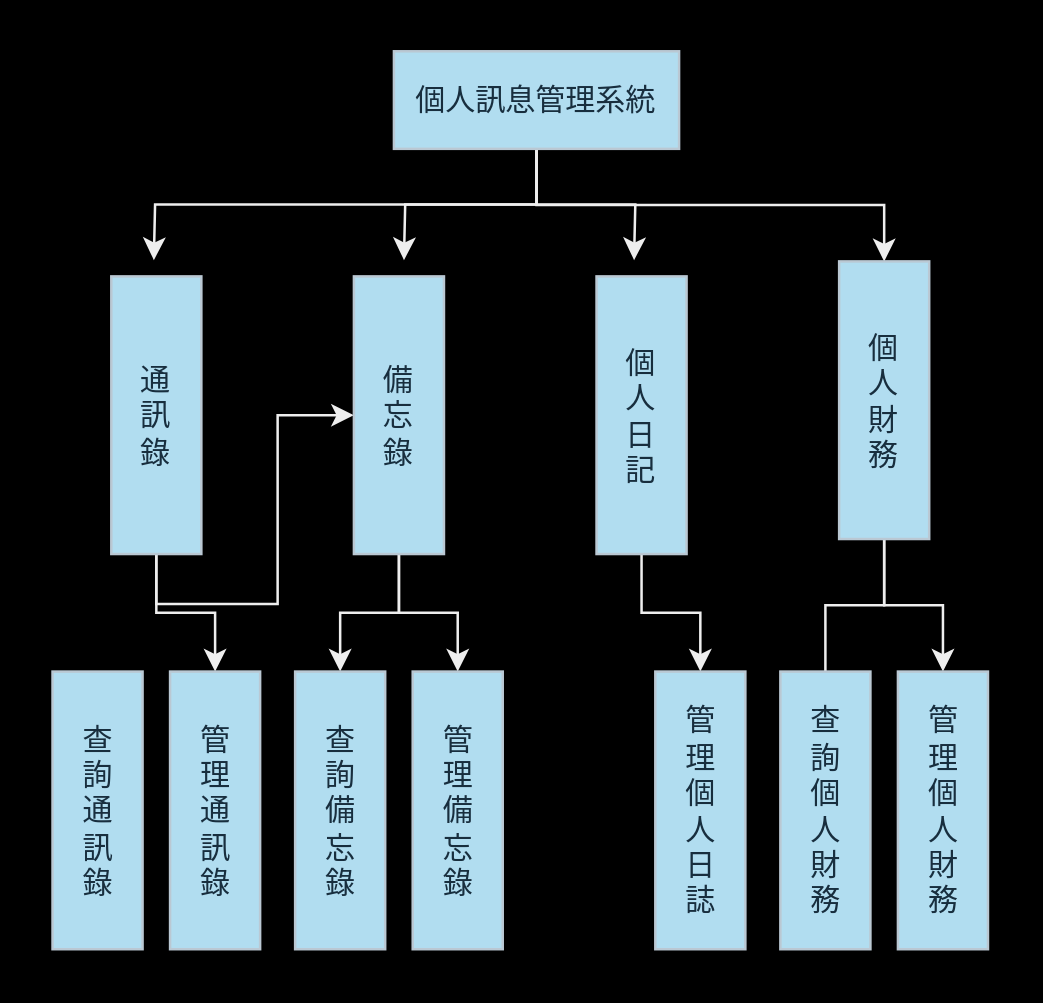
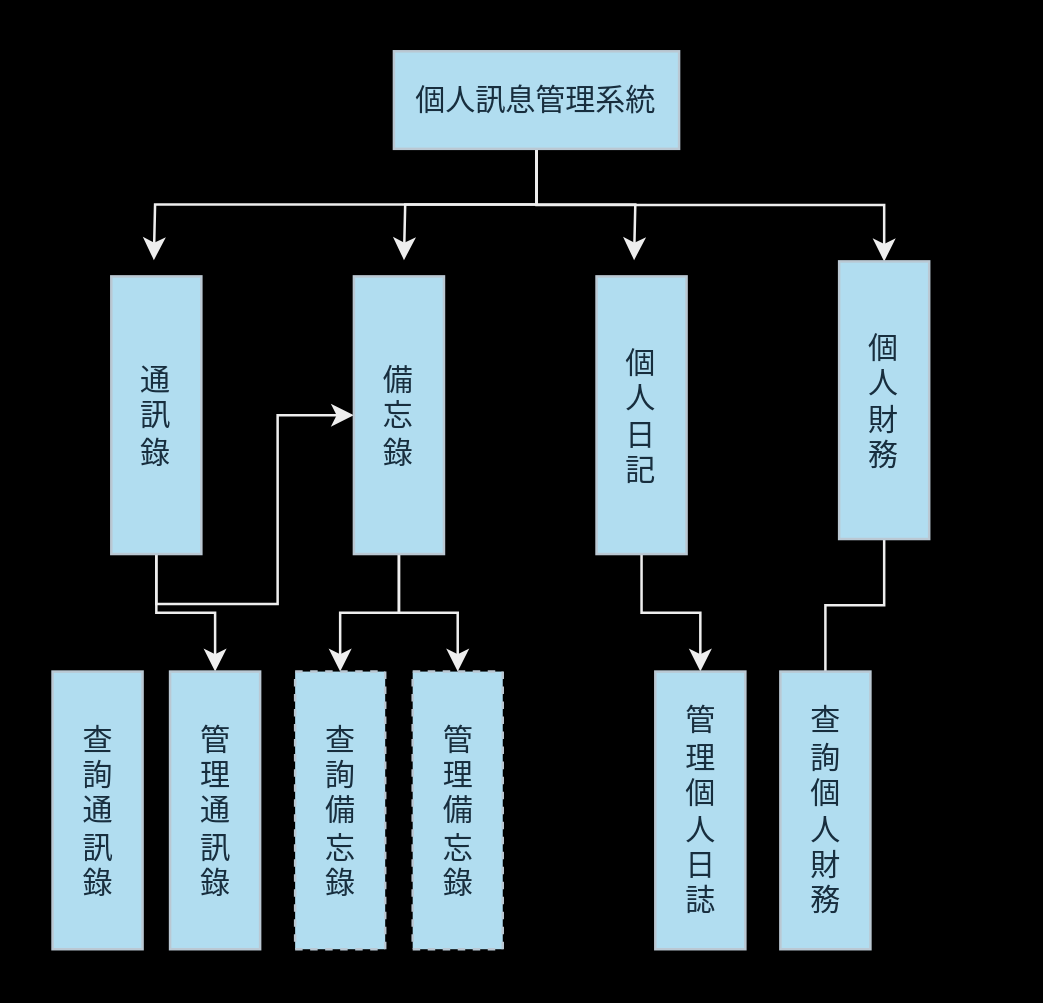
  <mxCell id="0" />
  <mxCell id="1" parent="0" />
  <mxCell id="2" style="edgeStyle=orthogonalEdgeStyle;rounded=0;orthogonalLoop=1;jettySize=auto;html=1;exitX=0.5;exitY=1;exitDx=0;exitDy=0;entryX=0;entryY=0.5;entryDx=0;entryDy=0;strokeColor=#EEEEEE;fontColor=#FFFFFF;" edge="1" parent="1" source="6"><mxGeometry relative="1" as="geometry"><mxPoint x="61" y="103.5" as="targetPoint" /></mxGeometry></mxCell>
  <mxCell id="3" style="edgeStyle=orthogonalEdgeStyle;rounded=0;orthogonalLoop=1;jettySize=auto;html=1;exitX=0.5;exitY=1;exitDx=0;exitDy=0;entryX=0;entryY=0.5;entryDx=0;entryDy=0;strokeColor=#EEEEEE;fontColor=#FFFFFF;" edge="1" parent="1" source="6"><mxGeometry relative="1" as="geometry"><mxPoint x="161" y="103.5" as="targetPoint" /></mxGeometry></mxCell>
  <mxCell id="4" style="edgeStyle=orthogonalEdgeStyle;rounded=0;orthogonalLoop=1;jettySize=auto;html=1;exitX=0.5;exitY=1;exitDx=0;exitDy=0;entryX=0;entryY=0.5;entryDx=0;entryDy=0;strokeColor=#EEEEEE;fontColor=#FFFFFF;" edge="1" parent="1" source="6"><mxGeometry relative="1" as="geometry"><mxPoint x="253" y="103.5" as="targetPoint" /></mxGeometry></mxCell>
  <mxCell id="5" style="edgeStyle=orthogonalEdgeStyle;rounded=0;orthogonalLoop=1;jettySize=auto;html=1;exitX=0.5;exitY=1;exitDx=0;exitDy=0;entryX=0.5;entryY=0;entryDx=0;entryDy=0;strokeColor=#EEEEEE;fontColor=#FFFFFF;" edge="1" parent="1" source="6" target="17"><mxGeometry relative="1" as="geometry" /></mxCell>
  <mxCell id="6" value="個人訊息管理系統" style="rounded=0;whiteSpace=wrap;html=1;strokeColor=#BAC8D3;fontColor=#182E3E;fillColor=#B1DDF0;" vertex="1" parent="1"><mxGeometry x="157" y="20" width="114" height="39" as="geometry" /></mxCell>
  <mxCell id="7" style="edgeStyle=orthogonalEdgeStyle;rounded=0;orthogonalLoop=1;jettySize=auto;html=1;exitX=0.5;exitY=1;exitDx=0;exitDy=0;strokeColor=#EEEEEE;fontColor=#FFFFFF;" edge="1" parent="1" source="9" target="12"><mxGeometry relative="1" as="geometry" /></mxCell>
  <mxCell id="8" style="edgeStyle=orthogonalEdgeStyle;rounded=0;orthogonalLoop=1;jettySize=auto;html=1;exitX=0.5;exitY=1;exitDx=0;exitDy=0;entryX=0.5;entryY=0;entryDx=0;entryDy=0;strokeColor=#EEEEEE;fontColor=#FFFFFF;" edge="1" parent="1" source="9" target="19"><mxGeometry relative="1" as="geometry" /></mxCell>
  <mxCell id="9" value="通&lt;br&gt;訊&lt;br&gt;錄" style="rounded=0;whiteSpace=wrap;html=1;strokeColor=#BAC8D3;fontColor=#182E3E;fillColor=#B1DDF0;" vertex="1" parent="1"><mxGeometry x="44" y="110" width="36" height="111" as="geometry" /></mxCell>
  <mxCell id="10" style="edgeStyle=orthogonalEdgeStyle;rounded=0;orthogonalLoop=1;jettySize=auto;html=1;exitX=0.5;exitY=1;exitDx=0;exitDy=0;entryX=0.5;entryY=0;entryDx=0;entryDy=0;strokeColor=#EEEEEE;fontColor=#FFFFFF;" edge="1" parent="1" source="12" target="21"><mxGeometry relative="1" as="geometry" /></mxCell>
  <mxCell id="11" style="edgeStyle=orthogonalEdgeStyle;rounded=0;orthogonalLoop=1;jettySize=auto;html=1;exitX=0.5;exitY=1;exitDx=0;exitDy=0;entryX=0.5;entryY=0;entryDx=0;entryDy=0;strokeColor=#EEEEEE;fontColor=#FFFFFF;" edge="1" parent="1" source="12" target="20"><mxGeometry relative="1" as="geometry" /></mxCell>
  <mxCell id="12" value="備&lt;br&gt;忘&lt;br&gt;錄" style="rounded=0;whiteSpace=wrap;html=1;strokeColor=#BAC8D3;fontColor=#182E3E;fillColor=#B1DDF0;" vertex="1" parent="1"><mxGeometry x="141" y="110" width="36" height="111" as="geometry" /></mxCell>
  <mxCell id="13" style="edgeStyle=orthogonalEdgeStyle;rounded=0;orthogonalLoop=1;jettySize=auto;html=1;exitX=0.5;exitY=1;exitDx=0;exitDy=0;entryX=0.5;entryY=0;entryDx=0;entryDy=0;strokeColor=#EEEEEE;fontColor=#FFFFFF;" edge="1" parent="1" source="14" target="22"><mxGeometry relative="1" as="geometry" /></mxCell>
  <mxCell id="14" value="個&lt;br&gt;人&lt;br&gt;日&lt;br&gt;記" style="rounded=0;whiteSpace=wrap;html=1;strokeColor=#BAC8D3;fontColor=#182E3E;fillColor=#B1DDF0;" vertex="1" parent="1"><mxGeometry x="238" y="110" width="36" height="111" as="geometry" /></mxCell>
  <mxCell id="15" style="edgeStyle=orthogonalEdgeStyle;rounded=0;orthogonalLoop=1;jettySize=auto;html=1;exitX=0.5;exitY=1;exitDx=0;exitDy=0;entryX=0.5;entryY=0;entryDx=0;entryDy=0;strokeColor=#EEEEEE;fontColor=#FFFFFF;endArrow=none;" edge="1" parent="1" source="17" target="23"><mxGeometry relative="1" as="geometry" /></mxCell>
- <mxCell id="16" style="edgeStyle=orthogonalEdgeStyle;rounded=0;orthogonalLoop=1;jettySize=auto;html=1;exitX=0.5;exitY=1;exitDx=0;exitDy=0;entryX=0.5;entryY=0;entryDx=0;entryDy=0;strokeColor=#EEEEEE;fontColor=#FFFFFF;" edge="1" parent="1" source="17" target="24"><mxGeometry relative="1" as="geometry" /></mxCell>
  <mxCell id="17" value="個&lt;br&gt;人&lt;br&gt;財&lt;br&gt;務" style="rounded=0;whiteSpace=wrap;html=1;strokeColor=#BAC8D3;fontColor=#182E3E;fillColor=#B1DDF0;" vertex="1" parent="1"><mxGeometry x="335" y="104" width="36" height="111" as="geometry" /></mxCell>
  <mxCell id="18" value="查&lt;br&gt;詢&lt;br&gt;通&lt;br&gt;訊&lt;br&gt;錄" style="rounded=0;whiteSpace=wrap;html=1;strokeColor=#BAC8D3;fontColor=#182E3E;fillColor=#B1DDF0;" vertex="1" parent="1"><mxGeometry x="20.5" y="268" width="36" height="111" as="geometry" /></mxCell>
  <mxCell id="19" value="管&lt;br&gt;理&lt;br&gt;通&lt;br&gt;訊&lt;br&gt;錄" style="rounded=0;whiteSpace=wrap;html=1;strokeColor=#BAC8D3;fontColor=#182E3E;fillColor=#B1DDF0;" vertex="1" parent="1"><mxGeometry x="67.5" y="268" width="36" height="111" as="geometry" /></mxCell>
- <mxCell id="20" value="查&lt;br&gt;詢&lt;br&gt;備&lt;br&gt;忘&lt;br&gt;錄" style="rounded=0;whiteSpace=wrap;html=1;strokeColor=#BAC8D3;fontColor=#182E3E;fillColor=#B1DDF0;" vertex="1" parent="1"><mxGeometry x="117.5" y="268" width="36" height="111" as="geometry" /></mxCell>
- <mxCell id="21" value="管&lt;br&gt;理&lt;br&gt;備&lt;br&gt;忘&lt;br&gt;錄" style="rounded=0;whiteSpace=wrap;html=1;strokeColor=#BAC8D3;fontColor=#182E3E;fillColor=#B1DDF0;" vertex="1" parent="1"><mxGeometry x="164.5" y="268" width="36" height="111" as="geometry" /></mxCell>
+ <mxCell id="20" value="查&lt;br&gt;詢&lt;br&gt;備&lt;br&gt;忘&lt;br&gt;錄" style="rounded=0;whiteSpace=wrap;html=1;strokeColor=#BAC8D3;fontColor=#182E3E;fillColor=#B1DDF0;dashed=1;" vertex="1" parent="1"><mxGeometry x="117.5" y="268" width="36" height="111" as="geometry" /></mxCell>
+ <mxCell id="21" value="管&lt;br&gt;理&lt;br&gt;備&lt;br&gt;忘&lt;br&gt;錄" style="rounded=0;whiteSpace=wrap;html=1;strokeColor=#BAC8D3;fontColor=#182E3E;fillColor=#B1DDF0;dashed=1;" vertex="1" parent="1"><mxGeometry x="164.5" y="268" width="36" height="111" as="geometry" /></mxCell>
  <mxCell id="22" value="管&lt;br&gt;理&lt;br&gt;個&lt;br&gt;人&lt;br&gt;日&lt;br&gt;誌" style="rounded=0;whiteSpace=wrap;html=1;strokeColor=#BAC8D3;fontColor=#182E3E;fillColor=#B1DDF0;" vertex="1" parent="1"><mxGeometry x="261.5" y="268" width="36" height="111" as="geometry" /></mxCell>
  <mxCell id="23" value="查&lt;br&gt;詢&lt;br&gt;個&lt;br&gt;人&lt;br&gt;財&lt;br&gt;務" style="rounded=0;whiteSpace=wrap;html=1;strokeColor=#BAC8D3;fontColor=#182E3E;fillColor=#B1DDF0;" vertex="1" parent="1"><mxGeometry x="311.5" y="268" width="36" height="111" as="geometry" /></mxCell>
- <mxCell id="24" value="管&lt;br&gt;理&lt;br&gt;個&lt;br&gt;人&lt;br&gt;財&lt;br&gt;務" style="rounded=0;whiteSpace=wrap;html=1;strokeColor=#BAC8D3;fontColor=#182E3E;fillColor=#B1DDF0;" vertex="1" parent="1"><mxGeometry x="358.5" y="268" width="36" height="111" as="geometry" /></mxCell>
